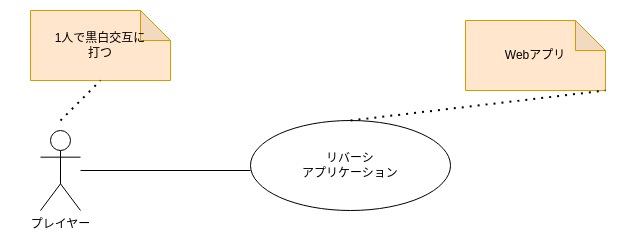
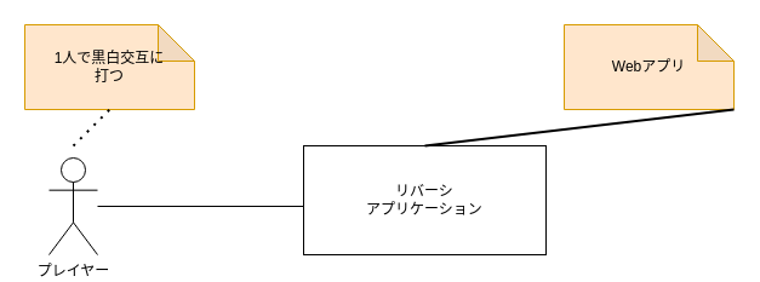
  <mxCell id="0" />
  <mxCell id="1" parent="0" />
- <mxCell id="2" value="リバーシ&lt;br&gt;アプリケーション" style="ellipse;whiteSpace=wrap;html=1;" vertex="1" parent="1"><mxGeometry x="250" y="120" width="200" height="90" as="geometry" /></mxCell>
+ <mxCell id="2" value="リバーシ&lt;br&gt;アプリケーション" style="whiteSpace=wrap;html=1;rounded=0;" vertex="1" parent="1"><mxGeometry x="250" y="120" width="200" height="90" as="geometry" /></mxCell>
  <mxCell id="3" value="プレイヤー" style="shape=umlActor;verticalLabelPosition=bottom;verticalAlign=top;html=1;" vertex="1" parent="1"><mxGeometry x="40" y="130" width="40" height="80" as="geometry" /></mxCell>
  <mxCell id="4" value="" style="line;strokeWidth=1;fillColor=none;align=left;verticalAlign=middle;spacingTop=-1;spacingLeft=3;spacingRight=3;rotatable=0;labelPosition=right;points=[];portConstraint=eastwest;strokeColor=inherit;" vertex="1" parent="1"><mxGeometry x="80" y="166" width="170" height="8" as="geometry" /></mxCell>
  <mxCell id="5" value="Webアプリ" style="shape=note;whiteSpace=wrap;html=1;backgroundOutline=1;darkOpacity=0.05;fillColor=#ffe6cc;strokeColor=#d79b00;" vertex="1" parent="1"><mxGeometry x="465" y="20" width="140" height="70" as="geometry" /></mxCell>
- <mxCell id="6" value="" style="endArrow=none;dashed=1;html=1;dashPattern=1 3;strokeWidth=2;entryX=1;entryY=1;entryDx=0;entryDy=0;entryPerimeter=0;exitX=0.5;exitY=0;exitDx=0;exitDy=0;" edge="1" parent="1" source="2" target="5"><mxGeometry width="50" height="50" relative="1" as="geometry"><mxPoint x="340" y="120" as="sourcePoint" /><mxPoint x="390" y="70" as="targetPoint" /></mxGeometry></mxCell>
- <mxCell id="7" value="1人で黒白交互に&lt;br&gt;打つ" style="shape=note;whiteSpace=wrap;html=1;backgroundOutline=1;darkOpacity=0.05;fillColor=#ffe6cc;strokeColor=#d79b00;" vertex="1" parent="1"><mxGeometry x="30" y="10" width="140" height="70" as="geometry" /></mxCell>
+ <mxCell id="6" value="" style="endArrow=none;dashed=0;html=1;dashPattern=1 3;strokeWidth=2;entryX=1;entryY=1;entryDx=0;entryDy=0;entryPerimeter=0;exitX=0.5;exitY=0;exitDx=0;exitDy=0;" edge="1" parent="1" source="2" target="5"><mxGeometry width="50" height="50" relative="1" as="geometry"><mxPoint x="340" y="120" as="sourcePoint" /><mxPoint x="390" y="70" as="targetPoint" /></mxGeometry></mxCell>
+ <mxCell id="7" value="1人で黒白交互に&lt;br&gt;打つ" style="shape=note;whiteSpace=wrap;html=1;backgroundOutline=1;darkOpacity=0.05;fillColor=#ffe6cc;strokeColor=#d79b00;" vertex="1" parent="1"><mxGeometry x="20" y="20" width="140" height="70" as="geometry" /></mxCell>
  <mxCell id="8" value="" style="endArrow=none;dashed=1;html=1;dashPattern=1 3;strokeWidth=2;entryX=0.5;entryY=1;entryDx=0;entryDy=0;entryPerimeter=0;" edge="1" parent="1" target="7"><mxGeometry width="50" height="50" relative="1" as="geometry"><mxPoint x="60" y="120" as="sourcePoint" /><mxPoint x="90" y="80" as="targetPoint" /></mxGeometry></mxCell>
